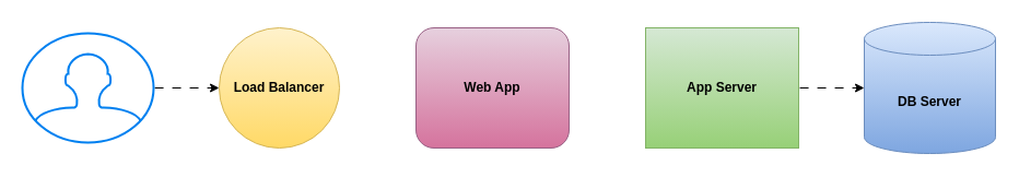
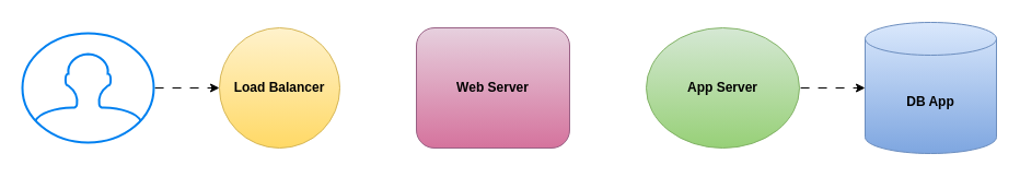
  <mxCell id="0" />
  <mxCell id="1" parent="0" />
- <mxCell id="2" value="&lt;b&gt;App Server&lt;/b&gt;" style="rounded=0;whiteSpace=wrap;html=1;fillColor=#d5e8d4;gradientColor=#97d077;strokeColor=#82b366;" vertex="1" parent="1"><mxGeometry x="590" y="25" width="140" height="110" as="geometry" /></mxCell>
+ <mxCell id="2" value="&lt;b&gt;App Server&lt;/b&gt;" style="ellipse;whiteSpace=wrap;html=1;fillColor=#d5e8d4;gradientColor=#97d077;strokeColor=#82b366;" vertex="1" parent="1"><mxGeometry x="590" y="25" width="140" height="110" as="geometry" /></mxCell>
  <mxCell id="3" style="edgeStyle=orthogonalEdgeStyle;rounded=0;orthogonalLoop=1;jettySize=auto;html=1;entryX=0;entryY=0.5;entryDx=0;entryDy=0;entryPerimeter=0;flowAnimation=1;" edge="1" parent="1" source="2"><mxGeometry relative="1" as="geometry"><mxPoint x="790" y="80" as="targetPoint" /></mxGeometry></mxCell>
- <mxCell id="4" value="&lt;b&gt;Web App&lt;/b&gt;" style="rounded=1;whiteSpace=wrap;html=1;fillColor=#e6d0de;gradientColor=#d5739d;strokeColor=#996185;" vertex="1" parent="1"><mxGeometry x="380" y="25" width="140" height="110" as="geometry" /></mxCell>
+ <mxCell id="4" value="&lt;b&gt;Web Server&lt;/b&gt;" style="rounded=1;whiteSpace=wrap;html=1;fillColor=#e6d0de;gradientColor=#d5739d;strokeColor=#996185;" vertex="1" parent="1"><mxGeometry x="380" y="25" width="140" height="110" as="geometry" /></mxCell>
  <mxCell id="5" value="&lt;b&gt;Load Balancer&lt;/b&gt;" style="ellipse;whiteSpace=wrap;html=1;aspect=fixed;fillColor=#fff2cc;gradientColor=#ffd966;strokeColor=#d6b656;" vertex="1" parent="1"><mxGeometry x="200" y="25" width="110" height="110" as="geometry" /></mxCell>
  <mxCell id="6" style="edgeStyle=orthogonalEdgeStyle;rounded=0;orthogonalLoop=1;jettySize=auto;html=1;entryX=0;entryY=0.5;entryDx=0;entryDy=0;flowAnimation=1;" edge="1" parent="1" source="7" target="5"><mxGeometry relative="1" as="geometry" /></mxCell>
  <mxCell id="7" value="" style="html=1;verticalLabelPosition=bottom;align=center;labelBackgroundColor=#ffffff;verticalAlign=top;strokeWidth=2;strokeColor=#0080F0;shadow=0;dashed=0;shape=mxgraph.ios7.icons.user;" vertex="1" parent="1"><mxGeometry x="20" y="30" width="120" height="100" as="geometry" /></mxCell>
- <mxCell id="8" value="&lt;b&gt;DB Server&lt;/b&gt;" style="shape=cylinder3;whiteSpace=wrap;html=1;boundedLbl=1;backgroundOutline=1;size=15;fillColor=#dae8fc;strokeColor=#6c8ebf;gradientColor=#7ea6e0;" vertex="1" parent="1"><mxGeometry x="790" y="20" width="120" height="120" as="geometry" /></mxCell>
+ <mxCell id="8" value="&lt;b&gt;DB App&lt;/b&gt;" style="shape=cylinder3;whiteSpace=wrap;html=1;boundedLbl=1;backgroundOutline=1;size=15;fillColor=#dae8fc;strokeColor=#6c8ebf;gradientColor=#7ea6e0;" vertex="1" parent="1"><mxGeometry x="790" y="20" width="120" height="120" as="geometry" /></mxCell>
